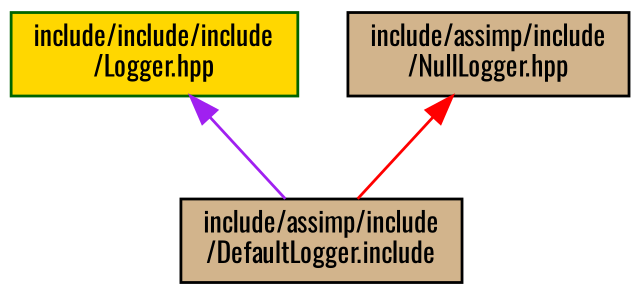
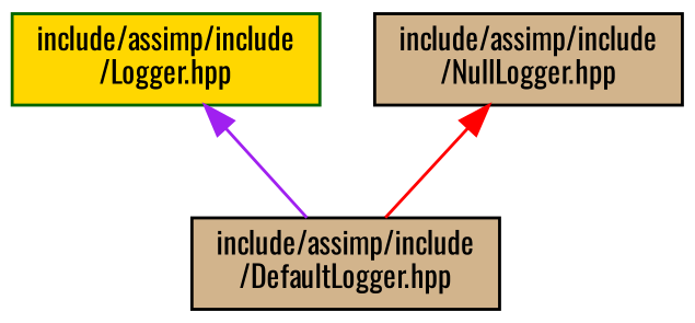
  digraph {
    fontname=Oswald
    node [color=black fillcolor=tan fontname=Oswald fontsize=10 shape=record style=filled]
    edge [dir=back fontname=Oswald fontsize=10 labelfontname=Helvetica labelfontsize=10 style=solid]
-   n1 [color=darkgreen fillcolor=gold fontcolor=black height=0.2 label="include/include/include\l/Logger.hpp" width=0.4]
-   n2 [height=0.2 label="include/assimp/include\l/DefaultLogger.include" width=0.4]
+   n1 [color=darkgreen fillcolor=gold fontcolor=black height=0.2 label="include/assimp/include\l/Logger.hpp" width=0.4]
+   n2 [height=0.2 label="include/assimp/include\l/DefaultLogger.hpp" width=0.4]
    n3 [height=0.2 label="include/assimp/include\l/NullLogger.hpp" width=0.4]
    n1 -> n2 [color=purple]
    n3 -> n2 [color=red]
  }
